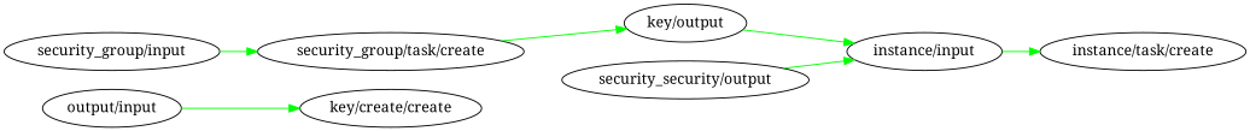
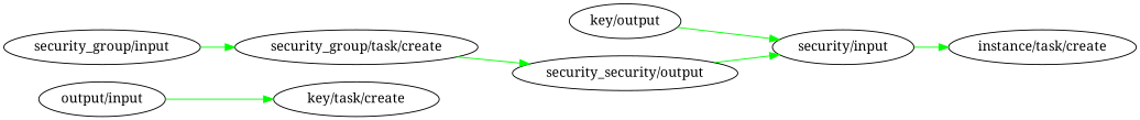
  digraph {
    fontname="Noto Serif"
    rankdir=LR
    node [fontname="Noto Serif"]
    edge [color=green fontname="Noto Serif"]
    n1 [label="output/input"]
-   "key/task/create" [label="key/create/create"]
+   "key/task/create"
    "key/output"
-   "instance/input"
+   "instance/input" [label="security/input"]
    "instance/task/create"
    "security_group/input"
    "security_group/task/create"
    n8 [label="security_security/output"]
    n1 -> "key/task/create"
    "key/output" -> "instance/input"
    "instance/input" -> "instance/task/create"
    "security_group/input" -> "security_group/task/create"
-   "security_group/task/create" -> "key/output"
+   "security_group/task/create" -> n8
    n8 -> "instance/input"
  }
